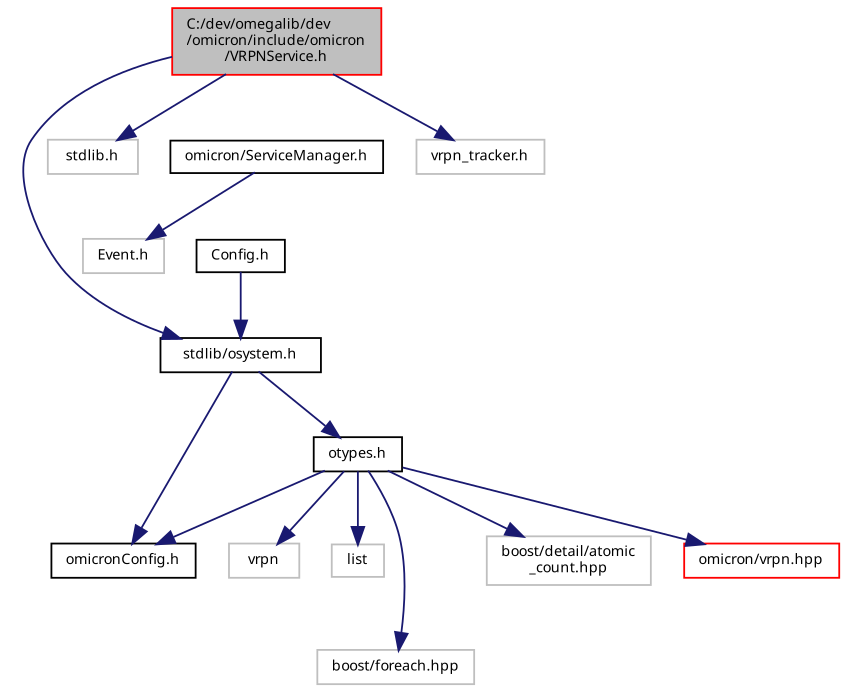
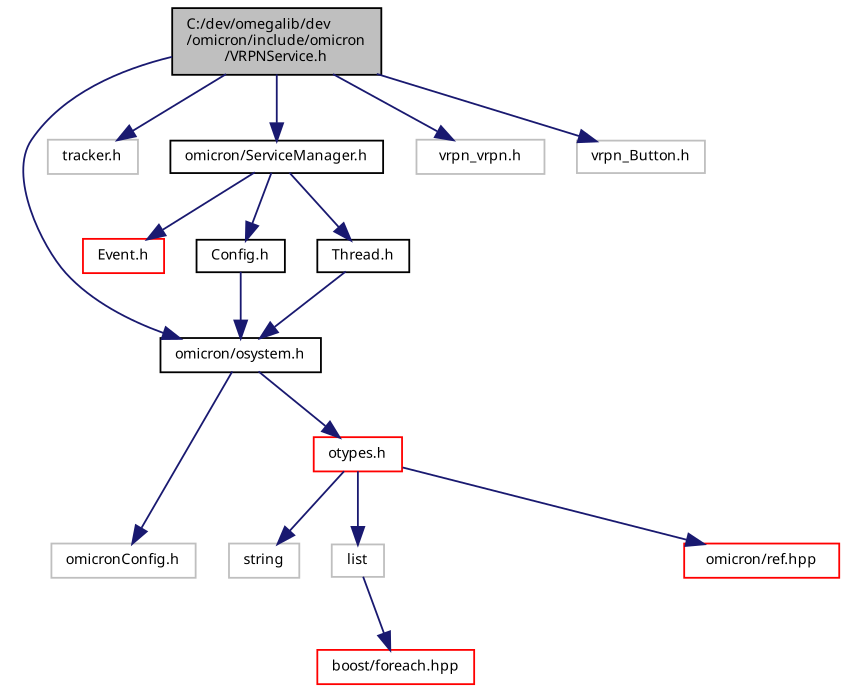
  digraph {
    node [color=grey75 fontname="FreeSans.ttf" fontsize=8 shape=record]
    edge [color=midnightblue fontname="FreeSans.ttf" fontsize=8 labelfontname="FreeSans.ttf" labelfontsize=8 style=solid]
-   n1 [color=red fillcolor=grey75 fontcolor=black height=0.2 label="C:/dev/omegalib/dev\l/omicron/include/omicron\l/VRPNService.h" style=filled width=0.4]
-   n2 [color=black height=0.2 label="stdlib/osystem.h" width=0.4]
-   n3 [height=0.2 label="stdlib.h" width=0.4]
+   n1 [color=black fillcolor=grey75 fontcolor=black height=0.2 label="C:/dev/omegalib/dev\l/omicron/include/omicron\l/VRPNService.h" style=filled width=0.4]
+   n2 [color=black height=0.2 label="omicron/osystem.h" width=0.4]
+   n3 [height=0.2 label="tracker.h" width=0.4]
    n4 [color=black height=0.2 label="omicron/ServiceManager.h" width=0.4]
-   n5 [height=0.2 label="vrpn_tracker.h" width=0.4]
-   n7 [color=black height=0.2 label="omicronConfig.h" width=0.4]
-   n8 [color=black height=0.2 label="otypes.h" width=0.4]
-   n9 [height=0.2 label="Event.h" width=0.4]
+   n5 [height=0.2 label="vrpn_vrpn.h" width=0.4]
+   n6 [height=0.2 label="vrpn_Button.h" width=0.4]
+   n7 [height=0.2 label="omicronConfig.h" width=0.4]
+   n8 [color=red height=0.2 label="otypes.h" width=0.4]
+   n9 [color=red height=0.2 label="Event.h" width=0.4]
    n10 [color=black height=0.2 label="Config.h" width=0.4]
-   n12 [height=0.2 label=vrpn width=0.4]
+   n11 [color=black height=0.2 label="Thread.h" width=0.4]
+   n12 [height=0.2 label=string width=0.4]
    n13 [height=0.2 label=list width=0.4]
-   n14 [height=0.2 label="boost/foreach.hpp" width=0.4]
-   n15 [height=0.2 label="boost/detail/atomic\l_count.hpp" width=0.4]
-   n16 [color=red height=0.2 label="omicron/vrpn.hpp" width=0.4]
+   n14 [color=red height=0.2 label="boost/foreach.hpp" width=0.4]
+   n16 [color=red height=0.2 label="omicron/ref.hpp" width=0.4]
    n1 -> n2
    n1 -> n3
+   n1 -> n4
    n1 -> n5
+   n1 -> n6
    n2 -> n7
    n2 -> n8
    n4 -> n9
-   n8 -> n7
+   n4 -> n10
+   n4 -> n11
    n8 -> n12
    n8 -> n13
-   n8 -> n14
-   n8 -> n15
+   n13 -> n14
    n8 -> n16
    n10 -> n2
+   n11 -> n2
  }
